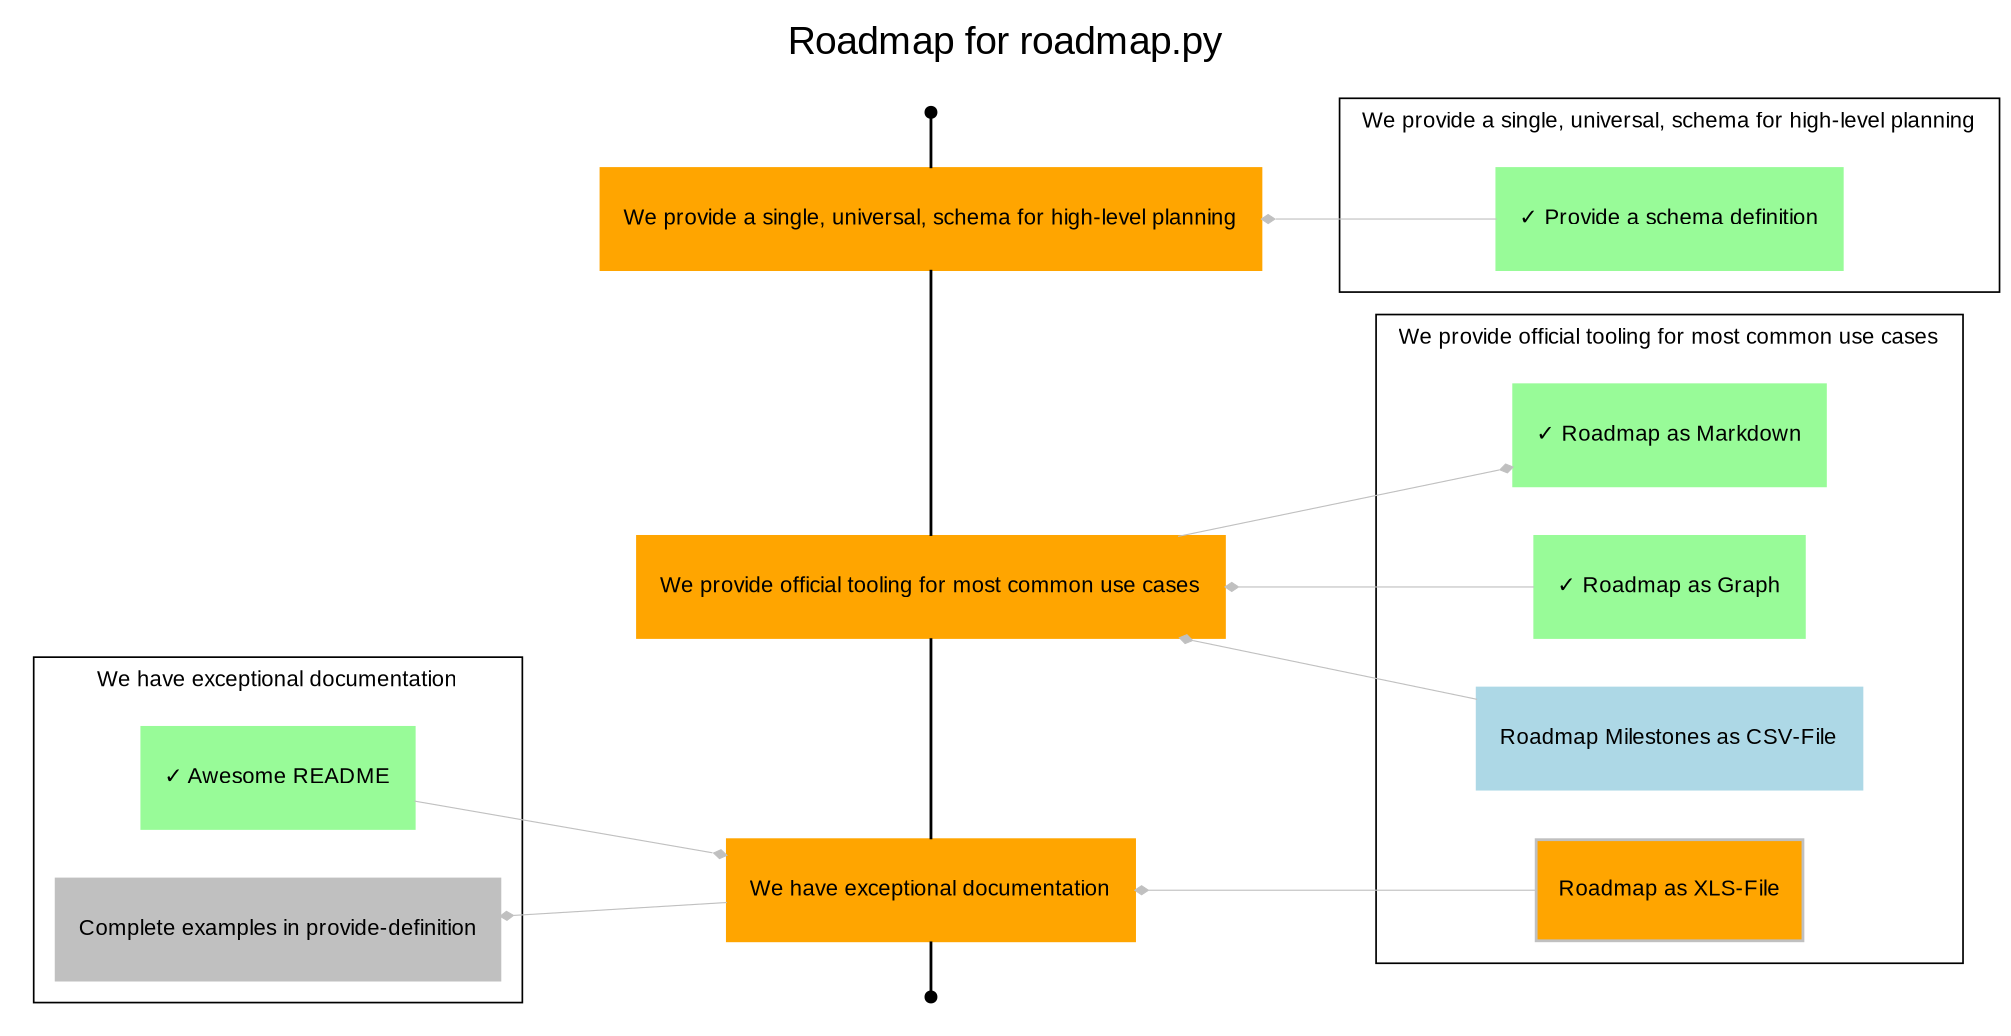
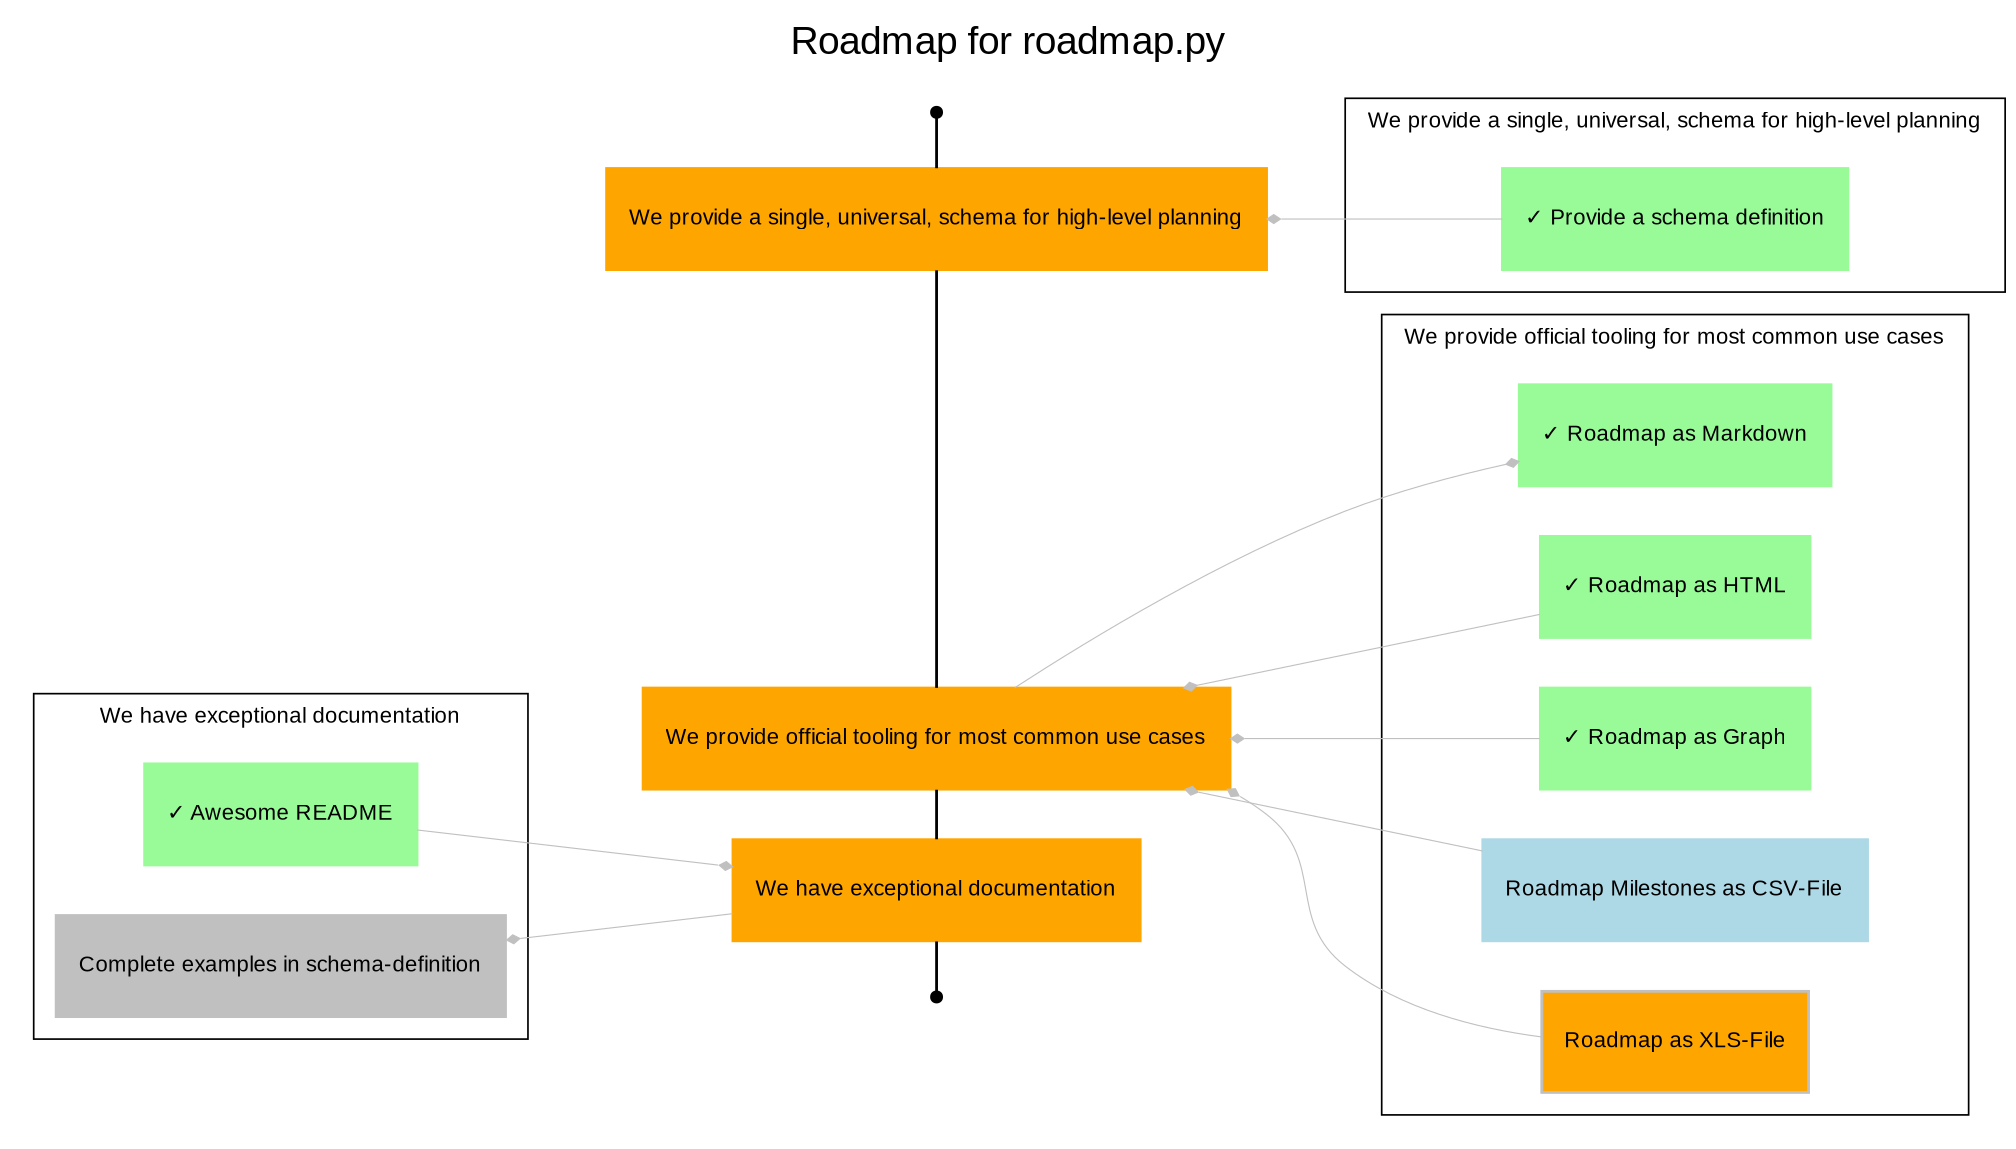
  digraph {
    fontname=Arial
    label="Roadmap for roadmap.py"
    labelloc=t
    rankdir=RL
    node [fontname=Arial fontsize=8 shape=rectangle style=filled color=palegreen]
    edge [arrowhead=diamond group=dependencies weight=5 arrowsize=0.4 color=grey penwidth=0.4]
    n1 [label=Start shape=point color=""]
    n2 [color=orange label="We provide a single, universal, schema for high-level planning"]
    n3 [label=End shape=point color=""]
    n4 [color=orange label="We provide official tooling for most common use cases"]
    n5 [color=orange label="We have exceptional documentation"]
    n6 [label="✓ Provide a schema definition"]
    n7 [label="✓ Roadmap as Markdown"]
+   n8 [label="✓ Roadmap as HTML"]
    n9 [label="✓ Roadmap as Graph"]
    n10 [color=lightblue label="Roadmap Milestones as CSV-File"]
    n11 [color=grey fillcolor=orange label="Roadmap as XLS-File"]
    n12 [label="✓ Awesome README"]
-   n13 [color=grey label="Complete examples in provide-definition"]
+   n13 [color=grey label="Complete examples in schema-definition"]
    subgraph sub_1 {
      rank=same
      n1
      n2
      n3
      n4
      n5
    }
    subgraph cluster_2 {
      fontsize=8
      label="We provide a single, universal, schema for high-level planning"
      penwidth=0.6
      n6
    }
    subgraph cluster_3 {
      fontsize=8
      label="We provide official tooling for most common use cases"
      penwidth=0.6
      n7
+     n8
      n9
      n10
      n11
    }
    subgraph cluster_4 {
      fontsize=8
      label="We have exceptional documentation"
      penwidth=0.6
      n12
      n13
    }
    n1 -> n2 [arrowhead=none group=milestones weight=1 arrowsize="" color="" penwidth=""]
    n2 -> n4 [arrowhead=none group=milestones weight=1 arrowsize="" color="" penwidth=""]
    n4 -> n5 [arrowhead=none group=milestones weight=1 arrowsize="" color="" penwidth=""]
    n4 -> n7
    n5 -> n3 [arrowhead=none group=milestones weight=1 arrowsize="" color="" penwidth=""]
    n5 -> n13
    n6 -> n2
+   n8 -> n4
    n9 -> n4
    n10 -> n4
-   n11 -> n5
+   n11 -> n4
    n12 -> n5
  }
